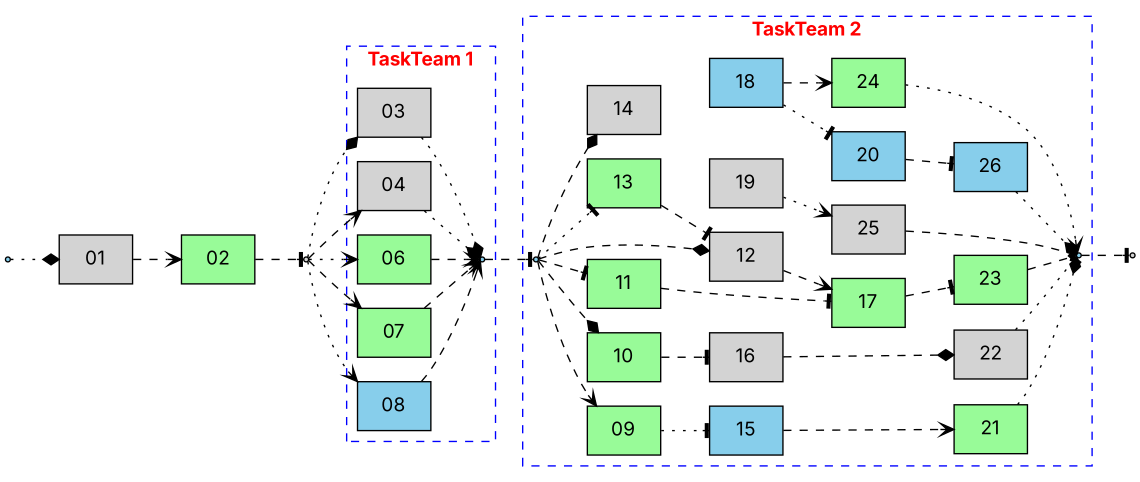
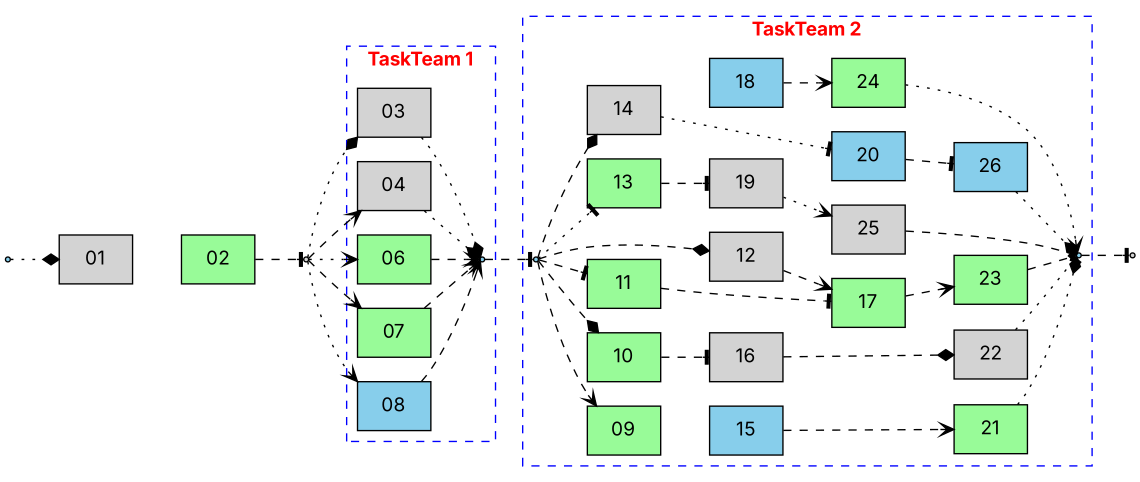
  digraph {
    fontname=Inter
    rankdir=LR
    node [fillcolor=lightgrey fontname=Inter shape=box style=filled]
    edge [arrowhead=tee fontname=Inter style=dashed]
    03
    04
    06 [fillcolor=palegreen]
    07 [fillcolor=palegreen]
    08 [fillcolor=skyblue]
    sp2 [fillcolor=skyblue shape=point]
    09 [fillcolor=palegreen]
    10 [fillcolor=palegreen]
    11 [fillcolor=palegreen]
    12
    13 [fillcolor=palegreen]
    14
    15 [fillcolor=skyblue]
    16
    17 [fillcolor=palegreen]
    18 [fillcolor=skyblue]
    19
    20 [fillcolor=skyblue]
    21 [fillcolor=palegreen]
    22
    23 [fillcolor=palegreen]
    24 [fillcolor=palegreen]
    25
    26 [fillcolor=skyblue]
    sp3 [fillcolor=skyblue shape=point]
    sp4 [fillcolor=skyblue shape=point]
    end [shape=point]
    start [fillcolor=skyblue shape=point]
    01
    02 [fillcolor=palegreen]
    sp1 [shape=point]
    subgraph cluster_1 {
      color=blue
      label=<<font color='red'><b>TaskTeam 1</b></font>>
      style=dashed
      03
      04
      06
      07
      08
      sp2
    }
    subgraph cluster_2 {
      color=blue
      label=<<font color='red'><b>TaskTeam 2</b></font>>
      style=dashed
      09
      10
      11
      12
      13
      14
      15
      16
      17
      18
      19
      20
      21
      22
      23
      24
      25
      26
      sp3
      sp4
    }
    03 -> sp2 [arrowhead=diamond style=dotted]
    04 -> sp2 [arrowhead=diamond style=dotted]
    06 -> sp2 [arrowhead=vee]
    07 -> sp2 [arrowhead=vee]
    08 -> sp2 [arrowhead=vee]
    sp2 -> sp3
-   09 -> 15 [style=dotted]
    10 -> 16
    11 -> 17
    12 -> 17 [arrowhead=vee]
-   13 -> 12
-   18 -> 20 [style=dotted]
+   13 -> 19
+   14 -> 20 [style=dotted]
    15 -> 21 [arrowhead=vee]
    16 -> 22 [arrowhead=diamond]
-   17 -> 23
+   17 -> 23 [arrowhead=vee]
    18 -> 24 [arrowhead=vee]
    19 -> 25 [arrowhead=vee style=dotted]
    20 -> 26
    21 -> sp4 [arrowhead=diamond style=dotted]
    22 -> sp4 [style=dotted]
    23 -> sp4
    24 -> sp4 [arrowhead=vee style=dotted]
    25 -> sp4
    26 -> sp4 [arrowhead=diamond style=dotted]
    sp3 -> 09 [arrowhead=vee]
    sp3 -> 10 [arrowhead=diamond]
    sp3 -> 11
    sp3 -> 12 [arrowhead=diamond]
    sp3 -> 13 [style=dotted]
    sp3 -> 14 [arrowhead=diamond]
    sp4 -> end
    start -> 01 [arrowhead=diamond style=dotted]
-   01 -> 02 [arrowhead=vee]
    02 -> sp1
    sp1 -> 03 [arrowhead=diamond style=dotted]
    sp1 -> 04 [arrowhead=vee]
    sp1 -> 06 [arrowhead=vee style=dotted]
    sp1 -> 07 [arrowhead=vee]
    sp1 -> 08 [arrowhead=vee style=dotted]
  }
